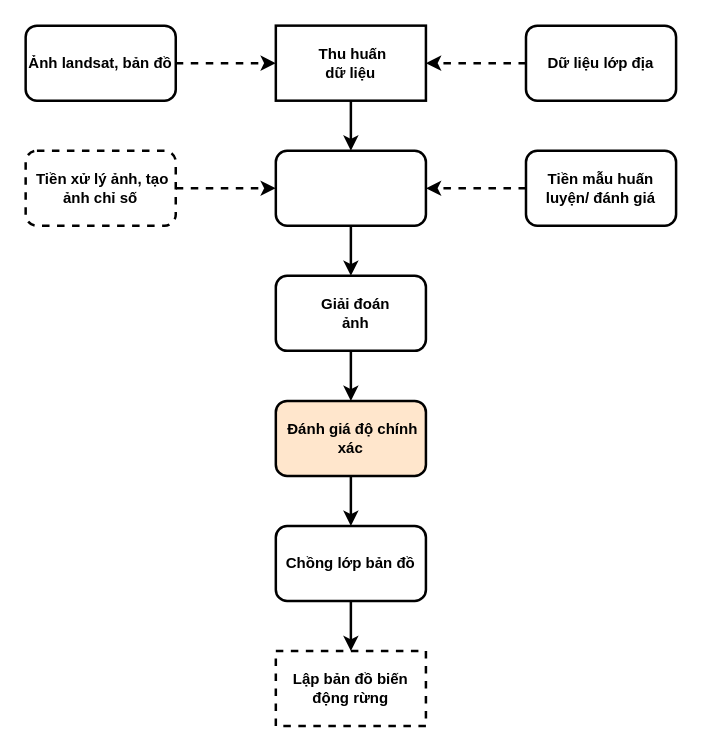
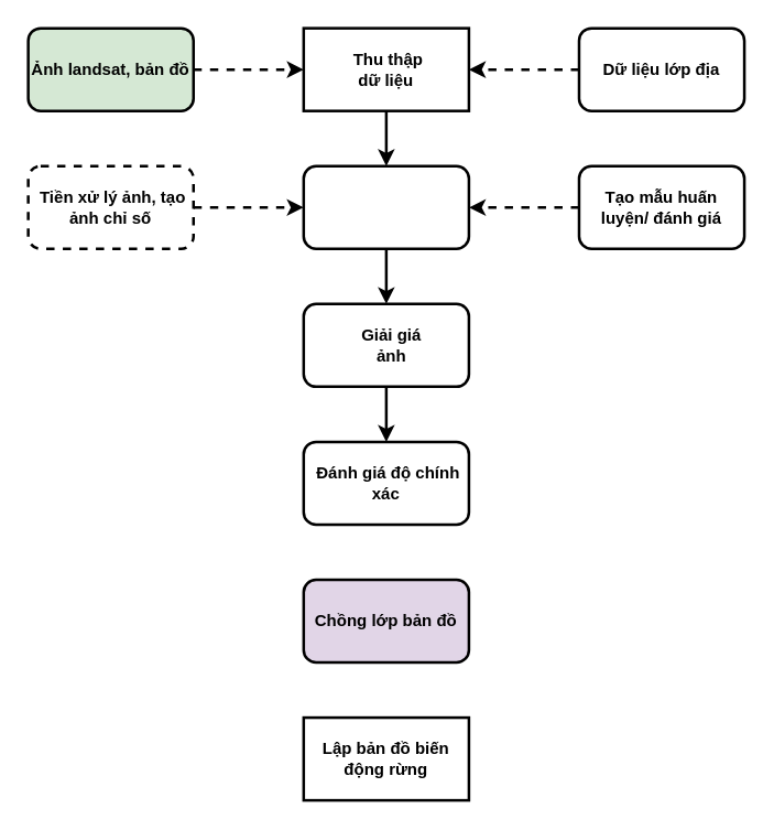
  <mxCell id="0" />
  <mxCell id="1" parent="0" />
  <mxCell id="2" style="edgeStyle=orthogonalEdgeStyle;rounded=0;orthogonalLoop=1;jettySize=auto;html=1;exitX=0.5;exitY=1;exitDx=0;exitDy=0;entryX=0.5;entryY=0;entryDx=0;entryDy=0;strokeWidth=2;" parent="1" source="3" target="6" edge="1"><mxGeometry relative="1" as="geometry" /></mxCell>
  <mxCell id="3" value="" style="rounded=0;whiteSpace=wrap;html=1;strokeWidth=2;" parent="1" vertex="1"><mxGeometry x="220" y="20" width="120" height="60" as="geometry" /></mxCell>
- <mxCell id="4" value="&lt;b&gt;Lập bản đồ biến động rừng&lt;/b&gt;" style="rounded=0;whiteSpace=wrap;html=1;strokeWidth=2;dashed=1;" parent="1" vertex="1"><mxGeometry x="220" y="520" width="120" height="60" as="geometry" /></mxCell>
+ <mxCell id="4" value="&lt;b&gt;Lập bản đồ biến động rừng&lt;/b&gt;" style="rounded=0;whiteSpace=wrap;html=1;strokeWidth=2;" parent="1" vertex="1"><mxGeometry x="220" y="520" width="120" height="60" as="geometry" /></mxCell>
  <mxCell id="5" style="edgeStyle=orthogonalEdgeStyle;rounded=0;orthogonalLoop=1;jettySize=auto;html=1;exitX=0.5;exitY=1;exitDx=0;exitDy=0;entryX=0.5;entryY=0;entryDx=0;entryDy=0;strokeWidth=2;" parent="1" source="6" target="8" edge="1"><mxGeometry relative="1" as="geometry" /></mxCell>
  <mxCell id="6" value="" style="rounded=1;whiteSpace=wrap;html=1;strokeWidth=2;" parent="1" vertex="1"><mxGeometry x="220" y="120" width="120" height="60" as="geometry" /></mxCell>
  <mxCell id="7" style="edgeStyle=orthogonalEdgeStyle;rounded=0;orthogonalLoop=1;jettySize=auto;html=1;exitX=0.5;exitY=1;exitDx=0;exitDy=0;entryX=0.5;entryY=0;entryDx=0;entryDy=0;strokeWidth=2;" parent="1" source="8" target="10" edge="1"><mxGeometry relative="1" as="geometry" /></mxCell>
  <mxCell id="8" value="" style="rounded=1;whiteSpace=wrap;html=1;strokeWidth=2;" parent="1" vertex="1"><mxGeometry x="220" y="220" width="120" height="60" as="geometry" /></mxCell>
- <mxCell id="9" style="edgeStyle=orthogonalEdgeStyle;rounded=0;orthogonalLoop=1;jettySize=auto;html=1;exitX=0.5;exitY=1;exitDx=0;exitDy=0;entryX=0.5;entryY=0;entryDx=0;entryDy=0;strokeWidth=2;" edge="1" parent="1" source="10" target="22"><mxGeometry relative="1" as="geometry" /></mxCell>
- <mxCell id="10" value="&lt;b&gt;&amp;nbsp;Đánh giá độ chính xác&lt;/b&gt;" style="rounded=1;whiteSpace=wrap;html=1;strokeWidth=2;fillColor=#ffe6cc;" parent="1" vertex="1"><mxGeometry x="220" y="320" width="120" height="60" as="geometry" /></mxCell>
- <mxCell id="11" value="&lt;b&gt;&amp;nbsp;Thu huấn dữ liệu&lt;/b&gt;" style="text;html=1;align=center;verticalAlign=middle;whiteSpace=wrap;rounded=0;" parent="1" vertex="1"><mxGeometry x="250" y="35" width="60" height="30" as="geometry" /></mxCell>
- <mxCell id="12" value="&lt;b&gt;Giải đoán ảnh&lt;/b&gt;" style="text;html=1;align=center;verticalAlign=middle;whiteSpace=wrap;rounded=0;" parent="1" vertex="1"><mxGeometry x="254" y="235" width="60" height="30" as="geometry" /></mxCell>
+ <mxCell id="10" value="&lt;b&gt;&amp;nbsp;Đánh giá độ chính xác&lt;/b&gt;" style="rounded=1;whiteSpace=wrap;html=1;strokeWidth=2;" parent="1" vertex="1"><mxGeometry x="220" y="320" width="120" height="60" as="geometry" /></mxCell>
+ <mxCell id="11" value="&lt;b&gt;&amp;nbsp;Thu thập dữ liệu&lt;/b&gt;" style="text;html=1;align=center;verticalAlign=middle;whiteSpace=wrap;rounded=0;" parent="1" vertex="1"><mxGeometry x="250" y="35" width="60" height="30" as="geometry" /></mxCell>
+ <mxCell id="12" value="&lt;b&gt;Giải giá ảnh&lt;/b&gt;" style="text;html=1;align=center;verticalAlign=middle;whiteSpace=wrap;rounded=0;" parent="1" vertex="1"><mxGeometry x="254" y="235" width="60" height="30" as="geometry" /></mxCell>
  <mxCell id="13" style="edgeStyle=orthogonalEdgeStyle;rounded=0;orthogonalLoop=1;jettySize=auto;html=1;exitX=1;exitY=0.5;exitDx=0;exitDy=0;entryX=0;entryY=0.5;entryDx=0;entryDy=0;dashed=1;strokeWidth=2;" parent="1" source="14" target="3" edge="1"><mxGeometry relative="1" as="geometry" /></mxCell>
- <mxCell id="14" value="&lt;b&gt;Ảnh landsat, bản đồ&lt;/b&gt;" style="rounded=1;whiteSpace=wrap;html=1;strokeWidth=2;" parent="1" vertex="1"><mxGeometry x="20" y="20" width="120" height="60" as="geometry" /></mxCell>
+ <mxCell id="14" value="&lt;b&gt;Ảnh landsat, bản đồ&lt;/b&gt;" style="rounded=1;whiteSpace=wrap;html=1;strokeWidth=2;fillColor=#d5e8d4;" parent="1" vertex="1"><mxGeometry x="20" y="20" width="120" height="60" as="geometry" /></mxCell>
  <mxCell id="15" style="edgeStyle=orthogonalEdgeStyle;rounded=0;orthogonalLoop=1;jettySize=auto;html=1;exitX=1;exitY=0.5;exitDx=0;exitDy=0;entryX=0;entryY=0.5;entryDx=0;entryDy=0;dashed=1;strokeWidth=2;" parent="1" source="16" target="6" edge="1"><mxGeometry relative="1" as="geometry" /></mxCell>
  <mxCell id="16" value="&lt;b&gt;&amp;nbsp;Tiền xử lý ảnh, tạo ảnh chỉ số&lt;/b&gt;" style="rounded=1;whiteSpace=wrap;html=1;strokeWidth=2;dashed=1;" parent="1" vertex="1"><mxGeometry x="20" y="120" width="120" height="60" as="geometry" /></mxCell>
  <mxCell id="17" style="edgeStyle=orthogonalEdgeStyle;rounded=0;orthogonalLoop=1;jettySize=auto;html=1;exitX=0;exitY=0.5;exitDx=0;exitDy=0;entryX=1;entryY=0.5;entryDx=0;entryDy=0;dashed=1;strokeWidth=2;" parent="1" source="18" target="3" edge="1"><mxGeometry relative="1" as="geometry" /></mxCell>
  <mxCell id="18" value="&lt;b&gt;Dữ liệu lớp địa&lt;/b&gt;" style="rounded=1;whiteSpace=wrap;html=1;strokeWidth=2;" parent="1" vertex="1"><mxGeometry x="420" y="20" width="120" height="60" as="geometry" /></mxCell>
  <mxCell id="19" style="edgeStyle=orthogonalEdgeStyle;rounded=0;orthogonalLoop=1;jettySize=auto;html=1;exitX=0;exitY=0.5;exitDx=0;exitDy=0;entryX=1;entryY=0.5;entryDx=0;entryDy=0;dashed=1;strokeWidth=2;" parent="1" source="20" target="6" edge="1"><mxGeometry relative="1" as="geometry" /></mxCell>
- <mxCell id="20" value="&lt;b&gt;Tiền mẫu huấn luyện/ đánh giá&lt;/b&gt;" style="rounded=1;whiteSpace=wrap;html=1;strokeWidth=2;" parent="1" vertex="1"><mxGeometry x="420" y="120" width="120" height="60" as="geometry" /></mxCell>
- <mxCell id="21" style="edgeStyle=orthogonalEdgeStyle;rounded=0;orthogonalLoop=1;jettySize=auto;html=1;exitX=0.5;exitY=1;exitDx=0;exitDy=0;entryX=0.5;entryY=0;entryDx=0;entryDy=0;strokeWidth=2;" edge="1" parent="1" source="22" target="4"><mxGeometry relative="1" as="geometry" /></mxCell>
- <mxCell id="22" value="&lt;b&gt;Chồng lớp bản đồ&lt;/b&gt;" style="rounded=1;whiteSpace=wrap;html=1;strokeWidth=2;" vertex="1" parent="1"><mxGeometry x="220" y="420" width="120" height="60" as="geometry" /></mxCell>
+ <mxCell id="20" value="&lt;b&gt;Tạo mẫu huấn luyện/ đánh giá&lt;/b&gt;" style="rounded=1;whiteSpace=wrap;html=1;strokeWidth=2;" parent="1" vertex="1"><mxGeometry x="420" y="120" width="120" height="60" as="geometry" /></mxCell>
+ <mxCell id="22" value="&lt;b&gt;Chồng lớp bản đồ&lt;/b&gt;" style="rounded=1;whiteSpace=wrap;html=1;strokeWidth=2;fillColor=#e1d5e7;" vertex="1" parent="1"><mxGeometry x="220" y="420" width="120" height="60" as="geometry" /></mxCell>
